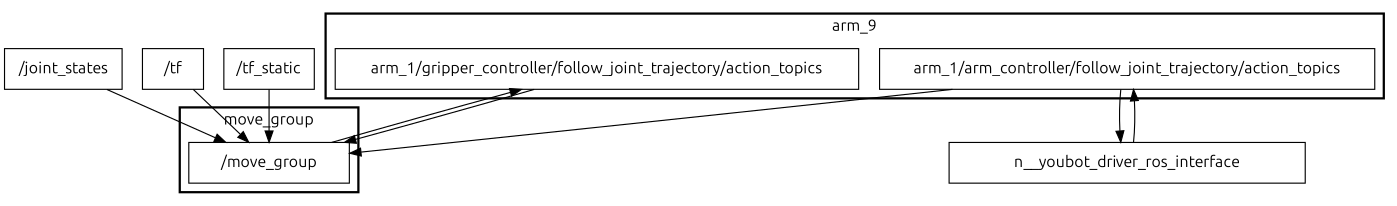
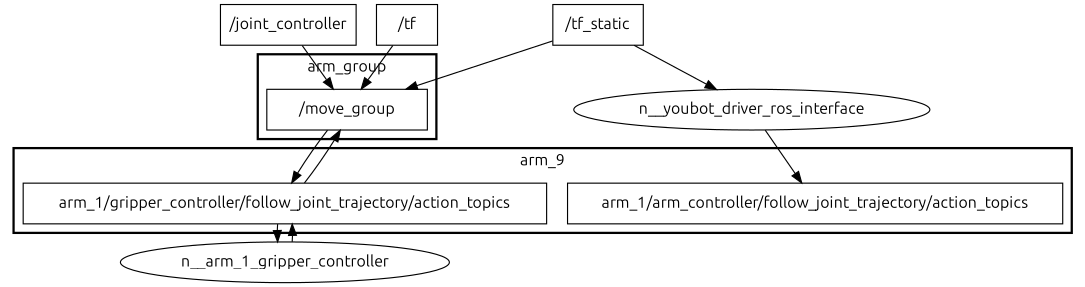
  digraph {
    compound=True
    fontname=Ubuntu
    rank=same
    rankdir=TB
    ranksep=0.2
    node [fontname=Ubuntu shape=box]
    edge [fontname=Ubuntu penwidth=1]
    n1 [height=0.5 label="arm_1/arm_controller/follow_joint_trajectory/action_topics" width=6.0833]
    n2 [height=0.5 label="arm_1/gripper_controller/follow_joint_trajectory/action_topics" width=6.4306]
    n3 [height=0.5 label="/move_group" width=1.9679]
-   n__youbot_driver_ros_interface [height=0.5 width=4.3691]
-   n6 [height=0.5 label="/joint_states" width=1.4444]
+   n__youbot_driver_ros_interface [height=0.5 width=4.3691 shape=""]
+   n__arm_1_gripper_controller [height=0.5 width=4.0441 shape=""]
+   n6 [height=0.5 label="/joint_controller" width=1.4444]
    n7 [height=0.5 label="/tf" width=0.75]
    n8 [height=0.5 label="/tf_static" width=1.1111]
    subgraph cluster_1 {
      label=arm_9
      style=bold
      n1
      n2
    }
    subgraph cluster_2 {
-     label=move_group
+     label=arm_group
      style=bold
      n3
    }
-   n1 -> n3
-   n1 -> n__youbot_driver_ros_interface
+   n8 -> n__youbot_driver_ros_interface
    n2 -> n3
+   n2 -> n__arm_1_gripper_controller
    n3 -> n2
    n__youbot_driver_ros_interface -> n1
+   n__arm_1_gripper_controller -> n2
    n6 -> n3
    n7 -> n3
    n8 -> n3
  }
